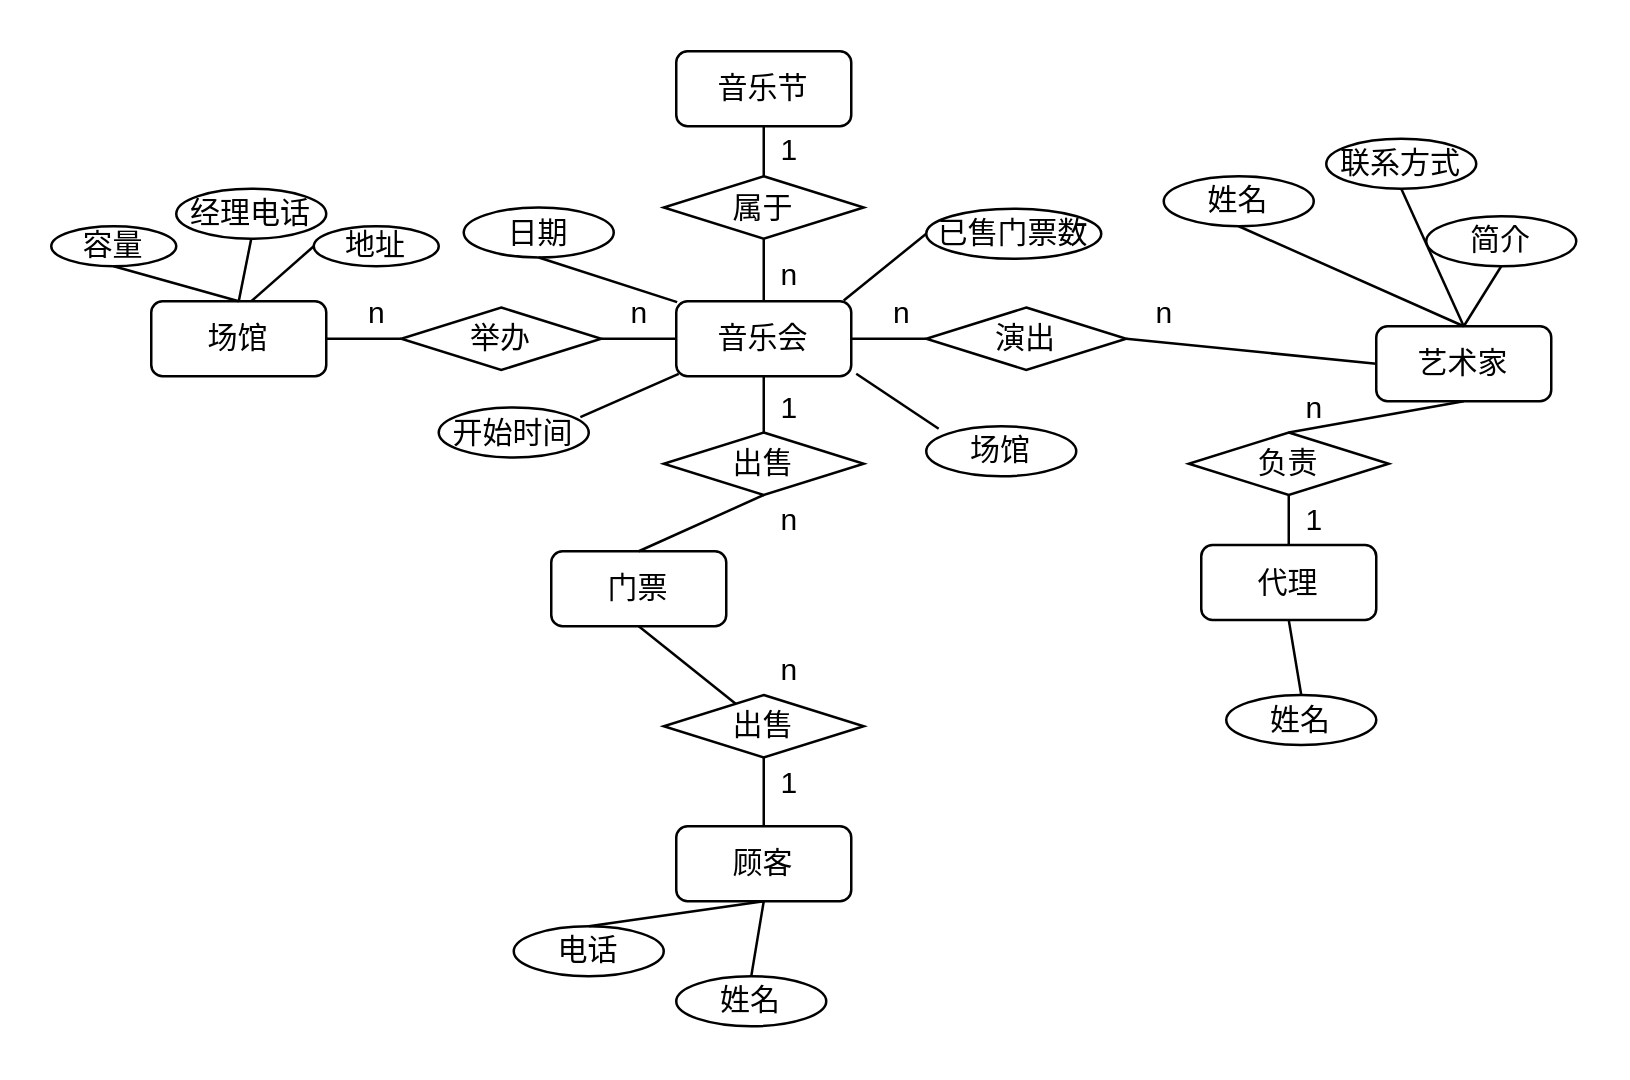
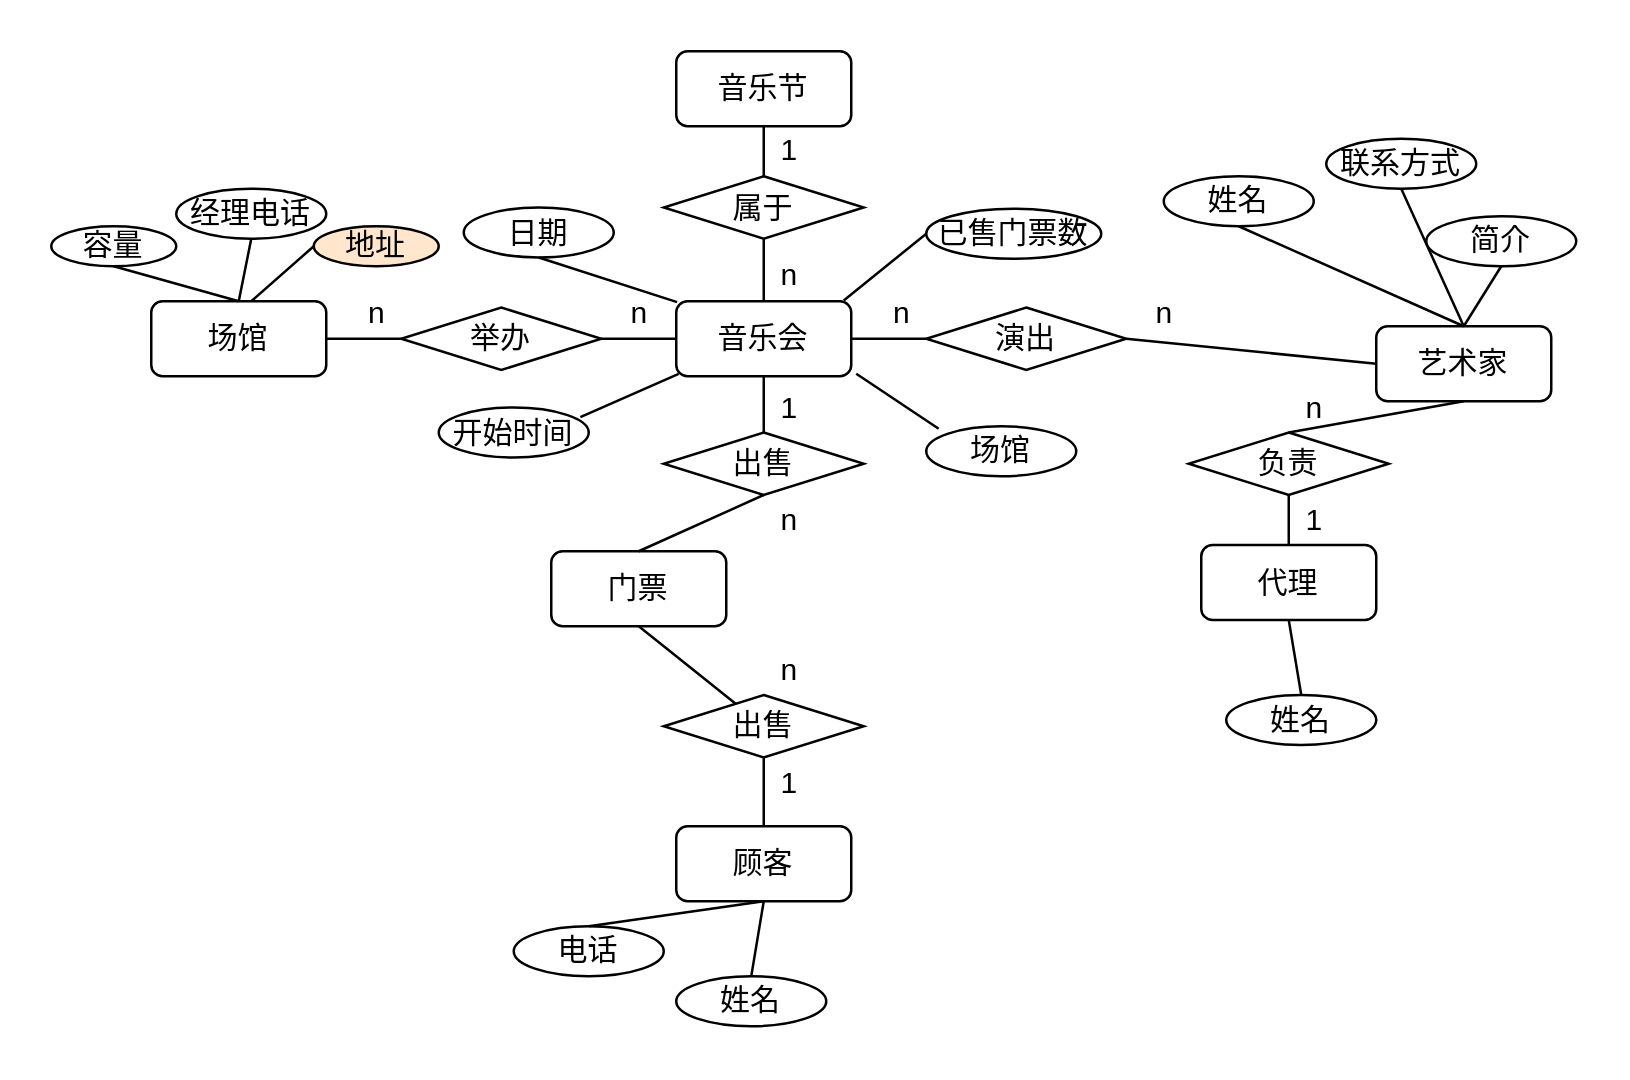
  <mxCell id="0" />
  <mxCell id="1" parent="0" />
  <mxCell id="2" value="音乐节" style="rounded=1;whiteSpace=wrap;html=1;" vertex="1" parent="1"><mxGeometry x="270" y="20" width="70" height="30" as="geometry" /></mxCell>
  <mxCell id="3" value="音乐会" style="rounded=1;whiteSpace=wrap;html=1;" vertex="1" parent="1"><mxGeometry x="270" y="120" width="70" height="30" as="geometry" /></mxCell>
  <mxCell id="4" value="属于" style="rhombus;whiteSpace=wrap;html=1;" vertex="1" parent="1"><mxGeometry x="265" y="70" width="80" height="25" as="geometry" /></mxCell>
  <mxCell id="5" value="" style="endArrow=none;html=1;entryX=0.5;entryY=1;entryDx=0;entryDy=0;exitX=0.5;exitY=0;exitDx=0;exitDy=0;" edge="1" parent="1" source="4" target="2"><mxGeometry width="50" height="50" relative="1" as="geometry"><mxPoint x="270" y="220" as="sourcePoint" /><mxPoint x="320" y="170" as="targetPoint" /></mxGeometry></mxCell>
  <mxCell id="6" value="" style="endArrow=none;html=1;entryX=0.5;entryY=1;entryDx=0;entryDy=0;exitX=0.5;exitY=0;exitDx=0;exitDy=0;" edge="1" parent="1" source="3" target="4"><mxGeometry width="50" height="50" relative="1" as="geometry"><mxPoint x="270" y="220" as="sourcePoint" /><mxPoint x="320" y="170" as="targetPoint" /></mxGeometry></mxCell>
  <mxCell id="7" value="1" style="text;html=1;align=center;verticalAlign=middle;resizable=0;points=[];;autosize=1;" vertex="1" parent="1"><mxGeometry x="305" y="50" width="20" height="20" as="geometry" /></mxCell>
  <mxCell id="8" value="n" style="text;html=1;align=center;verticalAlign=middle;resizable=0;points=[];;autosize=1;" vertex="1" parent="1"><mxGeometry x="305" y="100" width="20" height="20" as="geometry" /></mxCell>
  <mxCell id="9" value="场馆" style="rounded=1;whiteSpace=wrap;html=1;" vertex="1" parent="1"><mxGeometry x="60" y="120" width="70" height="30" as="geometry" /></mxCell>
  <mxCell id="10" value="举办" style="rhombus;whiteSpace=wrap;html=1;" vertex="1" parent="1"><mxGeometry x="160" y="122.5" width="80" height="25" as="geometry" /></mxCell>
  <mxCell id="11" value="" style="endArrow=none;html=1;exitX=1;exitY=0.5;exitDx=0;exitDy=0;entryX=0;entryY=0.5;entryDx=0;entryDy=0;" edge="1" parent="1" source="9" target="10"><mxGeometry width="50" height="50" relative="1" as="geometry"><mxPoint x="60" y="220" as="sourcePoint" /><mxPoint x="110" y="170" as="targetPoint" /></mxGeometry></mxCell>
  <mxCell id="12" value="" style="endArrow=none;html=1;entryX=1;entryY=0.5;entryDx=0;entryDy=0;exitX=0;exitY=0.5;exitDx=0;exitDy=0;" edge="1" parent="1" source="3" target="10"><mxGeometry width="50" height="50" relative="1" as="geometry"><mxPoint x="60" y="220" as="sourcePoint" /><mxPoint x="110" y="170" as="targetPoint" /></mxGeometry></mxCell>
  <mxCell id="13" value="艺术家" style="rounded=1;whiteSpace=wrap;html=1;" vertex="1" parent="1"><mxGeometry x="550" y="130" width="70" height="30" as="geometry" /></mxCell>
  <mxCell id="14" value="演出" style="rhombus;whiteSpace=wrap;html=1;" vertex="1" parent="1"><mxGeometry x="370" y="122.5" width="80" height="25" as="geometry" /></mxCell>
  <mxCell id="15" value="" style="endArrow=none;html=1;entryX=1;entryY=0.5;entryDx=0;entryDy=0;exitX=0;exitY=0.5;exitDx=0;exitDy=0;" edge="1" parent="1" source="14" target="3"><mxGeometry width="50" height="50" relative="1" as="geometry"><mxPoint x="60" y="220" as="sourcePoint" /><mxPoint x="110" y="170" as="targetPoint" /></mxGeometry></mxCell>
  <mxCell id="16" value="" style="endArrow=none;html=1;entryX=1;entryY=0.5;entryDx=0;entryDy=0;exitX=0;exitY=0.5;exitDx=0;exitDy=0;" edge="1" parent="1" source="13" target="14"><mxGeometry width="50" height="50" relative="1" as="geometry"><mxPoint x="60" y="220" as="sourcePoint" /><mxPoint x="110" y="170" as="targetPoint" /></mxGeometry></mxCell>
  <mxCell id="17" value="n" style="text;html=1;align=center;verticalAlign=middle;resizable=0;points=[];;autosize=1;" vertex="1" parent="1"><mxGeometry x="140" y="115" width="20" height="20" as="geometry" /></mxCell>
  <mxCell id="18" value="n" style="text;html=1;align=center;verticalAlign=middle;resizable=0;points=[];;autosize=1;" vertex="1" parent="1"><mxGeometry x="245" y="115" width="20" height="20" as="geometry" /></mxCell>
  <mxCell id="19" value="n" style="text;html=1;align=center;verticalAlign=middle;resizable=0;points=[];;autosize=1;" vertex="1" parent="1"><mxGeometry x="350" y="115" width="20" height="20" as="geometry" /></mxCell>
  <mxCell id="20" value="n" style="text;html=1;align=center;verticalAlign=middle;resizable=0;points=[];;autosize=1;" vertex="1" parent="1"><mxGeometry x="455" y="115" width="20" height="20" as="geometry" /></mxCell>
  <mxCell id="21" value="门票" style="rounded=1;whiteSpace=wrap;html=1;" vertex="1" parent="1"><mxGeometry x="220" y="220" width="70" height="30" as="geometry" /></mxCell>
  <mxCell id="22" value="出售" style="rhombus;whiteSpace=wrap;html=1;" vertex="1" parent="1"><mxGeometry x="265" y="172.5" width="80" height="25" as="geometry" /></mxCell>
  <mxCell id="23" value="" style="endArrow=none;html=1;entryX=0.5;entryY=1;entryDx=0;entryDy=0;exitX=0.5;exitY=0;exitDx=0;exitDy=0;" edge="1" parent="1" source="22" target="3"><mxGeometry width="50" height="50" relative="1" as="geometry"><mxPoint x="60" y="320" as="sourcePoint" /><mxPoint x="110" y="270" as="targetPoint" /></mxGeometry></mxCell>
  <mxCell id="24" value="" style="endArrow=none;html=1;entryX=0.5;entryY=1;entryDx=0;entryDy=0;exitX=0.5;exitY=0;exitDx=0;exitDy=0;" edge="1" parent="1" source="21" target="22"><mxGeometry width="50" height="50" relative="1" as="geometry"><mxPoint x="305" y="216" as="sourcePoint" /><mxPoint x="110" y="270" as="targetPoint" /></mxGeometry></mxCell>
  <mxCell id="25" value="1&lt;br&gt;" style="text;html=1;align=center;verticalAlign=middle;resizable=0;points=[];;autosize=1;" vertex="1" parent="1"><mxGeometry x="305" y="152.5" width="20" height="20" as="geometry" /></mxCell>
  <mxCell id="26" value="n" style="text;html=1;align=center;verticalAlign=middle;resizable=0;points=[];;autosize=1;" vertex="1" parent="1"><mxGeometry x="305" y="197.5" width="20" height="20" as="geometry" /></mxCell>
  <mxCell id="27" value="顾客" style="rounded=1;whiteSpace=wrap;html=1;" vertex="1" parent="1"><mxGeometry x="270" y="330" width="70" height="30" as="geometry" /></mxCell>
  <mxCell id="28" value="出售" style="rhombus;whiteSpace=wrap;html=1;" vertex="1" parent="1"><mxGeometry x="265" y="277.5" width="80" height="25" as="geometry" /></mxCell>
  <mxCell id="29" value="" style="endArrow=none;html=1;entryX=0.5;entryY=1;entryDx=0;entryDy=0;" edge="1" parent="1" source="28" target="21"><mxGeometry width="50" height="50" relative="1" as="geometry"><mxPoint x="60" y="430" as="sourcePoint" /><mxPoint x="110" y="380" as="targetPoint" /></mxGeometry></mxCell>
  <mxCell id="30" value="" style="endArrow=none;html=1;entryX=0.5;entryY=1;entryDx=0;entryDy=0;exitX=0.5;exitY=0;exitDx=0;exitDy=0;" edge="1" parent="1" source="27" target="28"><mxGeometry width="50" height="50" relative="1" as="geometry"><mxPoint x="60" y="430" as="sourcePoint" /><mxPoint x="110" y="380" as="targetPoint" /></mxGeometry></mxCell>
  <mxCell id="31" value="1" style="text;html=1;align=center;verticalAlign=middle;resizable=0;points=[];;autosize=1;" vertex="1" parent="1"><mxGeometry x="305" y="302.5" width="20" height="20" as="geometry" /></mxCell>
  <mxCell id="32" value="n" style="text;html=1;align=center;verticalAlign=middle;resizable=0;points=[];;autosize=1;" vertex="1" parent="1"><mxGeometry x="305" y="257.5" width="20" height="20" as="geometry" /></mxCell>
  <mxCell id="33" value="负责" style="rhombus;whiteSpace=wrap;html=1;" vertex="1" parent="1"><mxGeometry x="475" y="172.5" width="80" height="25" as="geometry" /></mxCell>
  <mxCell id="34" value="代理" style="rounded=1;whiteSpace=wrap;html=1;" vertex="1" parent="1"><mxGeometry x="480" y="217.5" width="70" height="30" as="geometry" /></mxCell>
  <mxCell id="35" value="" style="endArrow=none;html=1;entryX=0.5;entryY=1;entryDx=0;entryDy=0;exitX=0.5;exitY=0;exitDx=0;exitDy=0;" edge="1" parent="1" source="33" target="13"><mxGeometry width="50" height="50" relative="1" as="geometry"><mxPoint x="410" y="210" as="sourcePoint" /><mxPoint x="460" y="160" as="targetPoint" /></mxGeometry></mxCell>
  <mxCell id="36" value="" style="endArrow=none;html=1;entryX=0.5;entryY=1;entryDx=0;entryDy=0;exitX=0.5;exitY=0;exitDx=0;exitDy=0;" edge="1" parent="1" source="34" target="33"><mxGeometry width="50" height="50" relative="1" as="geometry"><mxPoint x="385" y="242.5" as="sourcePoint" /><mxPoint x="435" y="192.5" as="targetPoint" /></mxGeometry></mxCell>
  <mxCell id="37" value="n" style="text;html=1;align=center;verticalAlign=middle;resizable=0;points=[];;autosize=1;" vertex="1" parent="1"><mxGeometry x="515" y="152.5" width="20" height="20" as="geometry" /></mxCell>
  <mxCell id="38" value="1" style="text;html=1;align=center;verticalAlign=middle;resizable=0;points=[];;autosize=1;" vertex="1" parent="1"><mxGeometry x="515" y="197.5" width="20" height="20" as="geometry" /></mxCell>
  <mxCell id="39" style="edgeStyle=orthogonalEdgeStyle;rounded=0;orthogonalLoop=1;jettySize=auto;html=1;exitX=0.5;exitY=1;exitDx=0;exitDy=0;" edge="1" parent="1" source="40"><mxGeometry relative="1" as="geometry"><mxPoint x="45" y="106.333" as="targetPoint" /></mxGeometry></mxCell>
  <mxCell id="40" value="容量" style="ellipse;whiteSpace=wrap;html=1;" vertex="1" parent="1"><mxGeometry x="20" y="90" width="50" height="16" as="geometry" /></mxCell>
  <mxCell id="41" value="经理电话" style="ellipse;whiteSpace=wrap;html=1;" vertex="1" parent="1"><mxGeometry x="70" y="75" width="60" height="20" as="geometry" /></mxCell>
  <mxCell id="42" value="电话" style="ellipse;whiteSpace=wrap;html=1;" vertex="1" parent="1"><mxGeometry x="205" y="370" width="60" height="20" as="geometry" /></mxCell>
  <mxCell id="43" value="姓名" style="ellipse;whiteSpace=wrap;html=1;" vertex="1" parent="1"><mxGeometry x="270" y="390" width="60" height="20" as="geometry" /></mxCell>
  <mxCell id="44" value="姓名" style="ellipse;whiteSpace=wrap;html=1;" vertex="1" parent="1"><mxGeometry x="465" y="70" width="60" height="20" as="geometry" /></mxCell>
  <mxCell id="45" value="联系方式" style="ellipse;whiteSpace=wrap;html=1;" vertex="1" parent="1"><mxGeometry x="530" y="55" width="60" height="20" as="geometry" /></mxCell>
  <mxCell id="46" value="简介" style="ellipse;whiteSpace=wrap;html=1;" vertex="1" parent="1"><mxGeometry x="570" y="86" width="60" height="20" as="geometry" /></mxCell>
  <mxCell id="47" value="日期" style="ellipse;whiteSpace=wrap;html=1;" vertex="1" parent="1"><mxGeometry x="185" y="82.5" width="60" height="20" as="geometry" /></mxCell>
  <mxCell id="48" value="开始时间" style="ellipse;whiteSpace=wrap;html=1;" vertex="1" parent="1"><mxGeometry x="175" y="162.5" width="60" height="20" as="geometry" /></mxCell>
  <mxCell id="49" value="场馆" style="ellipse;whiteSpace=wrap;html=1;" vertex="1" parent="1"><mxGeometry x="370" y="170" width="60" height="20" as="geometry" /></mxCell>
  <mxCell id="50" value="已售门票数" style="ellipse;whiteSpace=wrap;html=1;" vertex="1" parent="1"><mxGeometry x="370" y="83" width="70" height="20" as="geometry" /></mxCell>
  <mxCell id="51" value="姓名" style="ellipse;whiteSpace=wrap;html=1;" vertex="1" parent="1"><mxGeometry x="490" y="277.5" width="60" height="20" as="geometry" /></mxCell>
  <mxCell id="52" value="" style="endArrow=none;html=1;entryX=0.5;entryY=1;entryDx=0;entryDy=0;exitX=0.5;exitY=0;exitDx=0;exitDy=0;" edge="1" parent="1" source="9" target="40"><mxGeometry width="50" height="50" relative="1" as="geometry"><mxPoint x="20" y="480" as="sourcePoint" /><mxPoint x="70" y="430" as="targetPoint" /></mxGeometry></mxCell>
  <mxCell id="53" value="" style="endArrow=none;html=1;entryX=0.5;entryY=1;entryDx=0;entryDy=0;exitX=0.5;exitY=0;exitDx=0;exitDy=0;" edge="1" parent="1" source="9" target="41"><mxGeometry width="50" height="50" relative="1" as="geometry"><mxPoint x="20" y="480" as="sourcePoint" /><mxPoint x="70" y="430" as="targetPoint" /></mxGeometry></mxCell>
  <mxCell id="54" value="" style="endArrow=none;html=1;entryX=0.5;entryY=1;entryDx=0;entryDy=0;exitX=0.005;exitY=0.011;exitDx=0;exitDy=0;exitPerimeter=0;" edge="1" parent="1" source="3" target="47"><mxGeometry width="50" height="50" relative="1" as="geometry"><mxPoint x="20" y="480" as="sourcePoint" /><mxPoint x="70" y="430" as="targetPoint" /></mxGeometry></mxCell>
  <mxCell id="55" value="" style="endArrow=none;html=1;entryX=0.944;entryY=0.192;entryDx=0;entryDy=0;entryPerimeter=0;exitX=0.014;exitY=0.967;exitDx=0;exitDy=0;exitPerimeter=0;" edge="1" parent="1" source="3" target="48"><mxGeometry width="50" height="50" relative="1" as="geometry"><mxPoint x="20" y="480" as="sourcePoint" /><mxPoint x="70" y="430" as="targetPoint" /></mxGeometry></mxCell>
  <mxCell id="56" value="" style="endArrow=none;html=1;entryX=0;entryY=0.5;entryDx=0;entryDy=0;exitX=0.957;exitY=-0.011;exitDx=0;exitDy=0;exitPerimeter=0;" edge="1" parent="1" source="3" target="50"><mxGeometry width="50" height="50" relative="1" as="geometry"><mxPoint x="20" y="480" as="sourcePoint" /><mxPoint x="70" y="430" as="targetPoint" /></mxGeometry></mxCell>
  <mxCell id="57" value="" style="endArrow=none;html=1;exitX=0.083;exitY=0.05;exitDx=0;exitDy=0;exitPerimeter=0;" edge="1" parent="1" source="49"><mxGeometry width="50" height="50" relative="1" as="geometry"><mxPoint x="370" y="170" as="sourcePoint" /><mxPoint x="342" y="149" as="targetPoint" /></mxGeometry></mxCell>
- <mxCell id="58" value="地址" style="ellipse;whiteSpace=wrap;html=1;" vertex="1" parent="1"><mxGeometry x="125" y="90" width="50" height="16" as="geometry" /></mxCell>
+ <mxCell id="58" value="地址" style="ellipse;whiteSpace=wrap;html=1;fillColor=#ffe6cc;" vertex="1" parent="1"><mxGeometry x="125" y="90" width="50" height="16" as="geometry" /></mxCell>
  <mxCell id="59" value="" style="endArrow=none;html=1;entryX=0;entryY=0.5;entryDx=0;entryDy=0;" edge="1" parent="1" target="58"><mxGeometry width="50" height="50" relative="1" as="geometry"><mxPoint x="100" y="120" as="sourcePoint" /><mxPoint x="70" y="430" as="targetPoint" /></mxGeometry></mxCell>
  <mxCell id="60" value="" style="endArrow=none;html=1;entryX=0.5;entryY=0;entryDx=0;entryDy=0;exitX=0.5;exitY=1;exitDx=0;exitDy=0;" edge="1" parent="1" source="34" target="51"><mxGeometry width="50" height="50" relative="1" as="geometry"><mxPoint x="20" y="480" as="sourcePoint" /><mxPoint x="70" y="430" as="targetPoint" /></mxGeometry></mxCell>
  <mxCell id="61" value="" style="endArrow=none;html=1;entryX=0.5;entryY=1;entryDx=0;entryDy=0;exitX=0.5;exitY=0;exitDx=0;exitDy=0;" edge="1" parent="1" source="13" target="44"><mxGeometry width="50" height="50" relative="1" as="geometry"><mxPoint x="20" y="480" as="sourcePoint" /><mxPoint x="70" y="430" as="targetPoint" /></mxGeometry></mxCell>
  <mxCell id="62" value="" style="endArrow=none;html=1;entryX=0.5;entryY=1;entryDx=0;entryDy=0;exitX=0.5;exitY=0;exitDx=0;exitDy=0;" edge="1" parent="1" source="13" target="45"><mxGeometry width="50" height="50" relative="1" as="geometry"><mxPoint x="520" y="100" as="sourcePoint" /><mxPoint x="70" y="430" as="targetPoint" /></mxGeometry></mxCell>
  <mxCell id="63" value="" style="endArrow=none;html=1;entryX=0.5;entryY=1;entryDx=0;entryDy=0;exitX=0.5;exitY=0;exitDx=0;exitDy=0;" edge="1" parent="1" source="13" target="46"><mxGeometry width="50" height="50" relative="1" as="geometry"><mxPoint x="20" y="480" as="sourcePoint" /><mxPoint x="70" y="430" as="targetPoint" /></mxGeometry></mxCell>
  <mxCell id="64" value="" style="endArrow=none;html=1;entryX=0.5;entryY=0;entryDx=0;entryDy=0;exitX=0.5;exitY=1;exitDx=0;exitDy=0;" edge="1" parent="1" source="27" target="42"><mxGeometry width="50" height="50" relative="1" as="geometry"><mxPoint x="20" y="480" as="sourcePoint" /><mxPoint x="70" y="430" as="targetPoint" /></mxGeometry></mxCell>
  <mxCell id="65" value="" style="endArrow=none;html=1;entryX=0.5;entryY=1;entryDx=0;entryDy=0;exitX=0.5;exitY=0;exitDx=0;exitDy=0;" edge="1" parent="1" source="43" target="27"><mxGeometry width="50" height="50" relative="1" as="geometry"><mxPoint x="20" y="480" as="sourcePoint" /><mxPoint x="70" y="430" as="targetPoint" /></mxGeometry></mxCell>
